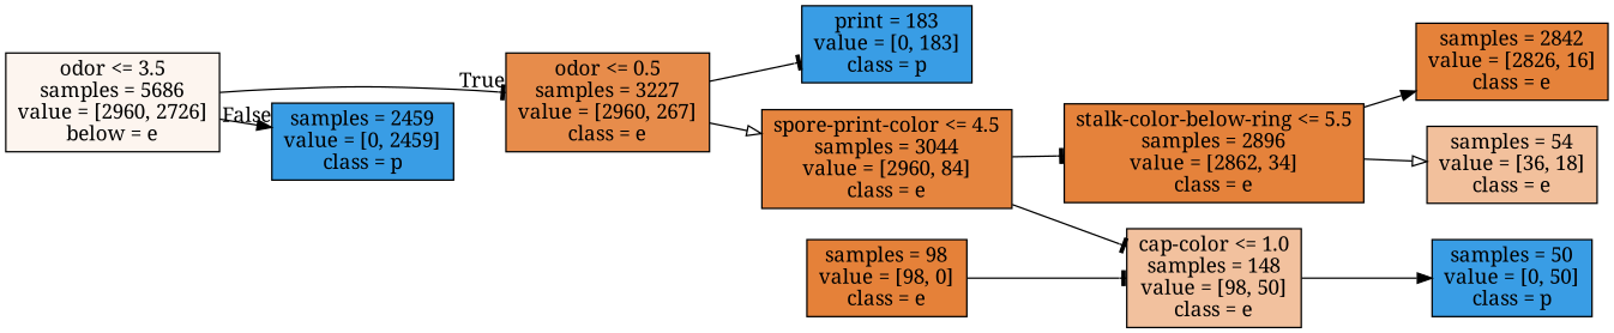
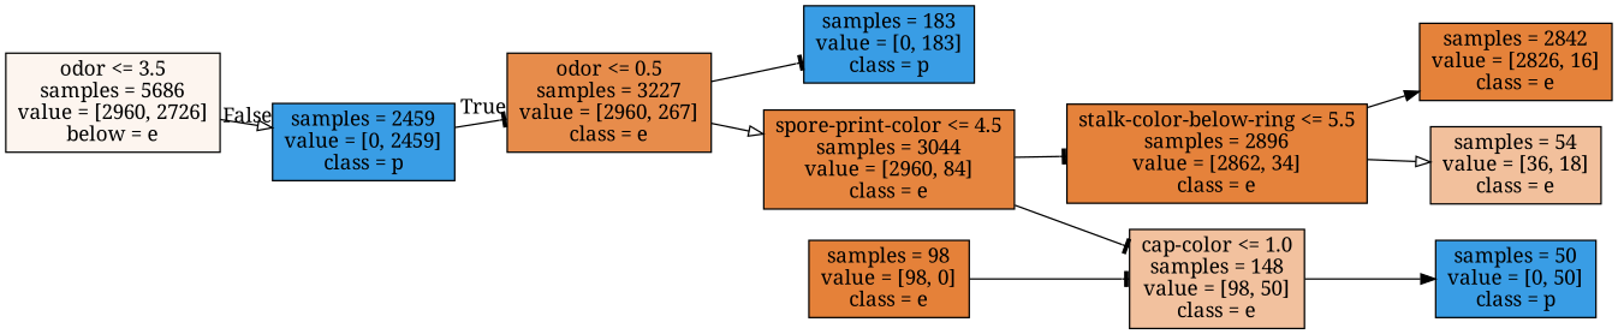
  digraph {
    fontname="Noto Serif"
    rankdir=LR
    node [color=black fillcolor="#399de5" fontname="Noto Serif" shape=box style=filled]
    edge [arrowhead=tee fontname="Noto Serif"]
    n1 [fillcolor="#fdf5ef" label="odor <= 3.5\nsamples = 5686\nvalue = [2960, 2726]\nbelow = e"]
    n2 [fillcolor="#e78c4b" label="odor <= 0.5\nsamples = 3227\nvalue = [2960, 267]\nclass = e"]
    n3 [label="samples = 2459\nvalue = [0, 2459]\nclass = p"]
-   n4 [label="print = 183\nvalue = [0, 183]\nclass = p"]
+   n4 [label="samples = 183\nvalue = [0, 183]\nclass = p"]
    n5 [fillcolor="#e6853f" label="spore-print-color <= 4.5\nsamples = 3044\nvalue = [2960, 84]\nclass = e"]
    n6 [fillcolor="#e5823b" label="stalk-color-below-ring <= 5.5\nsamples = 2896\nvalue = [2862, 34]\nclass = e"]
    n7 [fillcolor="#f2c19e" label="cap-color <= 1.0\nsamples = 148\nvalue = [98, 50]\nclass = e"]
    n8 [fillcolor="#e5823a" label="samples = 2842\nvalue = [2826, 16]\nclass = e"]
    n9 [fillcolor="#f2c09c" label="samples = 54\nvalue = [36, 18]\nclass = e"]
    n10 [label="samples = 50\nvalue = [0, 50]\nclass = p"]
    n11 [fillcolor="#e58139" label="samples = 98\nvalue = [98, 0]\nclass = e"]
-   n1 -> n2 [headlabel=True labelangle=45 labeldistance=2.5]
-   n1 -> n3 [arrowhead=normal headlabel=False labelangle=-45 labeldistance=2.5]
+   n3 -> n2 [headlabel=True labelangle=45 labeldistance=2.5]
+   n1 -> n3 [arrowhead=onormal headlabel=False labelangle=-45 labeldistance=2.5]
    n2 -> n4
    n2 -> n5 [arrowhead=onormal]
    n5 -> n6
    n5 -> n7
    n6 -> n8 [arrowhead=normal]
    n6 -> n9 [arrowhead=onormal]
    n7 -> n10 [arrowhead=normal]
    n11 -> n7
  }
